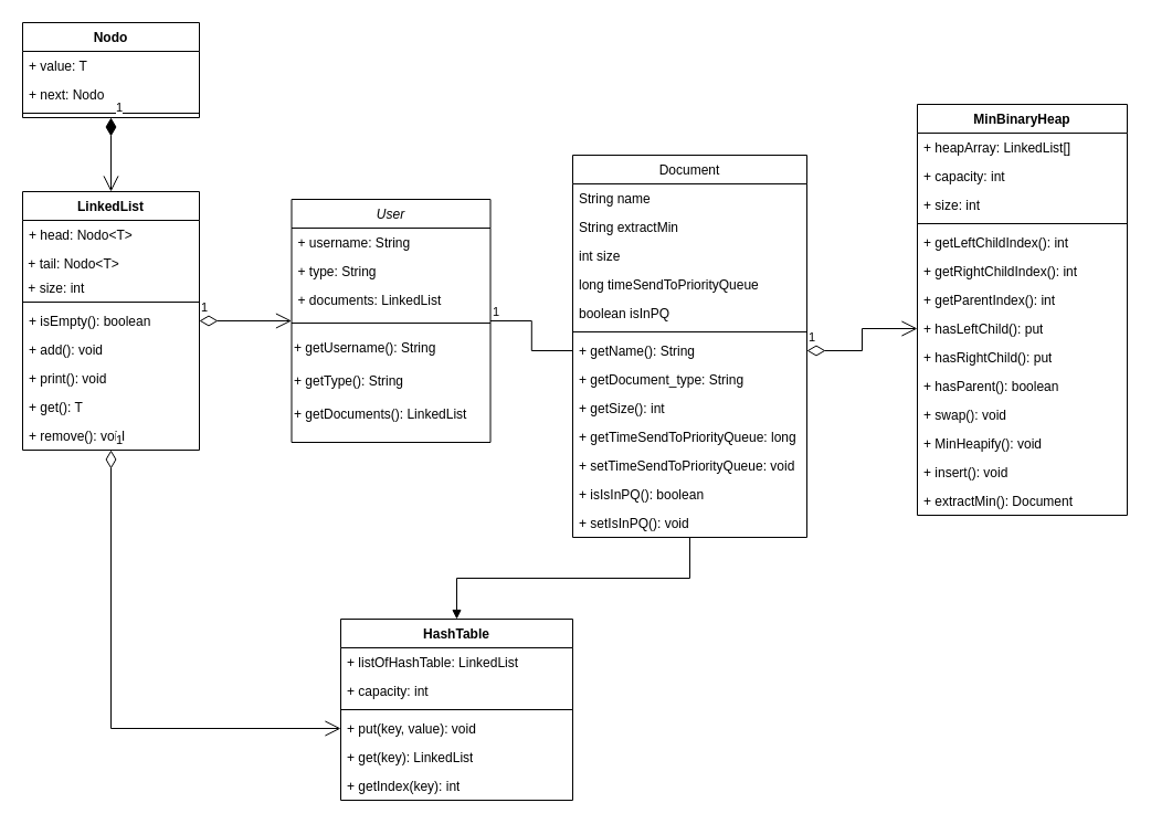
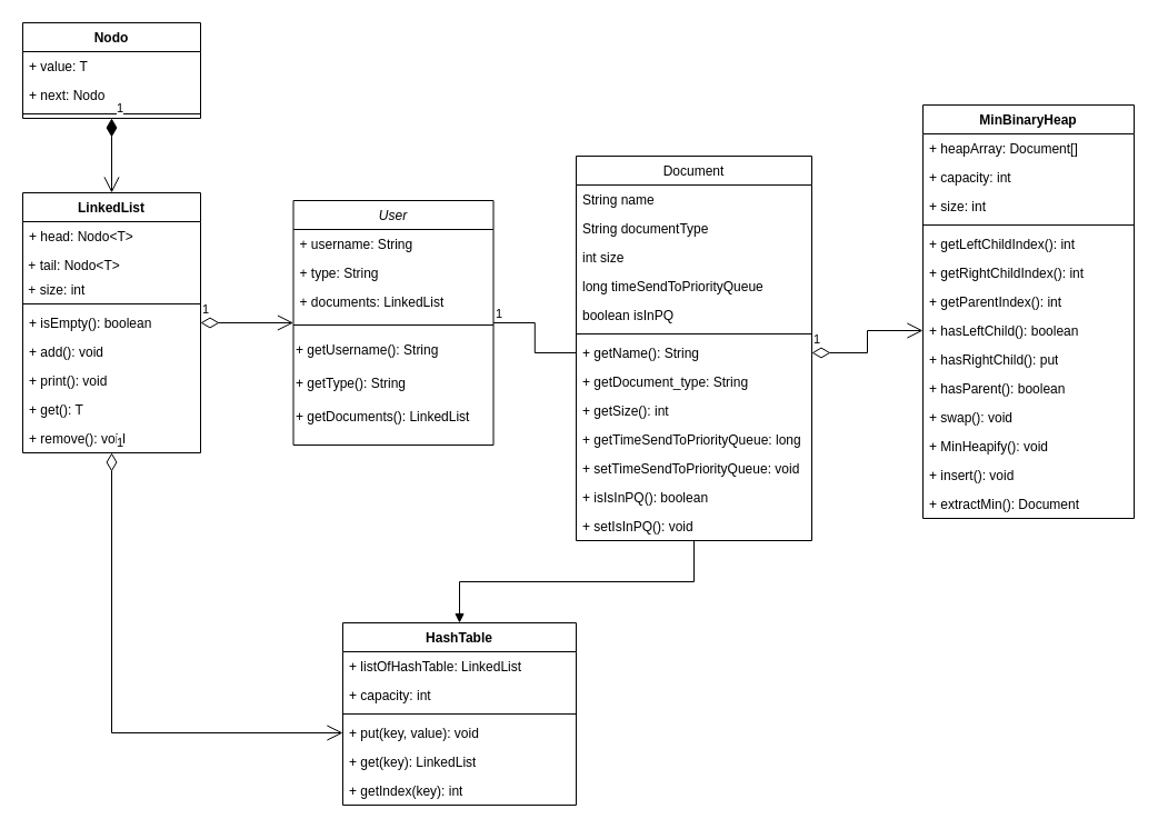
  <mxCell id="0" />
  <mxCell id="1" parent="0" />
  <mxCell id="2" value="User" style="swimlane;fontStyle=2;align=center;verticalAlign=top;childLayout=stackLayout;horizontal=1;startSize=26;horizontalStack=0;resizeParent=1;resizeLast=0;collapsible=1;marginBottom=0;rounded=0;shadow=0;strokeWidth=1;" parent="1" vertex="1"><mxGeometry x="263.5" y="180" width="180" height="220" as="geometry"><mxRectangle x="230" y="140" width="160" height="26" as="alternateBounds" /></mxGeometry></mxCell>
  <mxCell id="3" value="+ username: String" style="text;align=left;verticalAlign=top;spacingLeft=4;spacingRight=4;overflow=hidden;rotatable=0;points=[[0,0.5],[1,0.5]];portConstraint=eastwest;" parent="2" vertex="1"><mxGeometry y="26" width="180" height="26" as="geometry" /></mxCell>
  <mxCell id="4" value="+ type: String" style="text;align=left;verticalAlign=top;spacingLeft=4;spacingRight=4;overflow=hidden;rotatable=0;points=[[0,0.5],[1,0.5]];portConstraint=eastwest;rounded=0;shadow=0;html=0;" parent="2" vertex="1"><mxGeometry y="52" width="180" height="26" as="geometry" /></mxCell>
  <mxCell id="5" value="+ documents: LinkedList" style="text;align=left;verticalAlign=top;spacingLeft=4;spacingRight=4;overflow=hidden;rotatable=0;points=[[0,0.5],[1,0.5]];portConstraint=eastwest;rounded=0;shadow=0;html=0;" parent="2" vertex="1"><mxGeometry y="78" width="180" height="26" as="geometry" /></mxCell>
  <mxCell id="6" value="" style="line;html=1;strokeWidth=1;align=left;verticalAlign=middle;spacingTop=-1;spacingLeft=3;spacingRight=3;rotatable=0;labelPosition=right;points=[];portConstraint=eastwest;" parent="2" vertex="1"><mxGeometry y="104" width="180" height="16" as="geometry" /></mxCell>
  <mxCell id="7" value="+ getUsername(): String" style="text;html=1;align=left;verticalAlign=middle;resizable=0;points=[];autosize=1;strokeColor=none;fillColor=none;" vertex="1" parent="2"><mxGeometry y="120" width="180" height="30" as="geometry" /></mxCell>
  <mxCell id="8" value="+ getType(): String" style="text;html=1;align=left;verticalAlign=middle;resizable=0;points=[];autosize=1;strokeColor=none;fillColor=none;" vertex="1" parent="2"><mxGeometry y="150" width="180" height="30" as="geometry" /></mxCell>
  <mxCell id="9" value="+ getDocuments(): LinkedList" style="text;html=1;align=left;verticalAlign=middle;resizable=0;points=[];autosize=1;strokeColor=none;fillColor=none;" vertex="1" parent="2"><mxGeometry y="180" width="180" height="30" as="geometry" /></mxCell>
  <mxCell id="10" value="Document" style="swimlane;fontStyle=0;align=center;verticalAlign=top;childLayout=stackLayout;horizontal=1;startSize=26;horizontalStack=0;resizeParent=1;resizeLast=0;collapsible=1;marginBottom=0;rounded=0;shadow=0;strokeWidth=1;" parent="1" vertex="1"><mxGeometry x="518" y="140" width="212" height="346" as="geometry"><mxRectangle x="550" y="140" width="160" height="26" as="alternateBounds" /></mxGeometry></mxCell>
  <mxCell id="11" value="String name" style="text;align=left;verticalAlign=top;spacingLeft=4;spacingRight=4;overflow=hidden;rotatable=0;points=[[0,0.5],[1,0.5]];portConstraint=eastwest;" parent="10" vertex="1"><mxGeometry y="26" width="212" height="26" as="geometry" /></mxCell>
- <mxCell id="12" value="String extractMin" style="text;align=left;verticalAlign=top;spacingLeft=4;spacingRight=4;overflow=hidden;rotatable=0;points=[[0,0.5],[1,0.5]];portConstraint=eastwest;rounded=0;shadow=0;html=0;" parent="10" vertex="1"><mxGeometry y="52" width="212" height="26" as="geometry" /></mxCell>
+ <mxCell id="12" value="String documentType" style="text;align=left;verticalAlign=top;spacingLeft=4;spacingRight=4;overflow=hidden;rotatable=0;points=[[0,0.5],[1,0.5]];portConstraint=eastwest;rounded=0;shadow=0;html=0;" parent="10" vertex="1"><mxGeometry y="52" width="212" height="26" as="geometry" /></mxCell>
  <mxCell id="13" value="int size" style="text;align=left;verticalAlign=top;spacingLeft=4;spacingRight=4;overflow=hidden;rotatable=0;points=[[0,0.5],[1,0.5]];portConstraint=eastwest;rounded=0;shadow=0;html=0;" parent="10" vertex="1"><mxGeometry y="78" width="212" height="26" as="geometry" /></mxCell>
  <mxCell id="14" value="long timeSendToPriorityQueue" style="text;align=left;verticalAlign=top;spacingLeft=4;spacingRight=4;overflow=hidden;rotatable=0;points=[[0,0.5],[1,0.5]];portConstraint=eastwest;rounded=0;shadow=0;html=0;" parent="10" vertex="1"><mxGeometry y="104" width="212" height="26" as="geometry" /></mxCell>
  <mxCell id="15" value="boolean isInPQ " style="text;align=left;verticalAlign=top;spacingLeft=4;spacingRight=4;overflow=hidden;rotatable=0;points=[[0,0.5],[1,0.5]];portConstraint=eastwest;rounded=0;shadow=0;html=0;" parent="10" vertex="1"><mxGeometry y="130" width="212" height="26" as="geometry" /></mxCell>
  <mxCell id="16" value="" style="line;html=1;strokeWidth=1;align=left;verticalAlign=middle;spacingTop=-1;spacingLeft=3;spacingRight=3;rotatable=0;labelPosition=right;points=[];portConstraint=eastwest;" parent="10" vertex="1"><mxGeometry y="156" width="212" height="8" as="geometry" /></mxCell>
  <mxCell id="17" value="+ getName(): String" style="text;strokeColor=none;fillColor=none;align=left;verticalAlign=top;spacingLeft=4;spacingRight=4;overflow=hidden;rotatable=0;points=[[0,0.5],[1,0.5]];portConstraint=eastwest;whiteSpace=wrap;html=1;" vertex="1" parent="10"><mxGeometry y="164" width="212" height="26" as="geometry" /></mxCell>
  <mxCell id="18" value="+ getDocument_type: String" style="text;strokeColor=none;fillColor=none;align=left;verticalAlign=top;spacingLeft=4;spacingRight=4;overflow=hidden;rotatable=0;points=[[0,0.5],[1,0.5]];portConstraint=eastwest;whiteSpace=wrap;html=1;" vertex="1" parent="10"><mxGeometry y="190" width="212" height="26" as="geometry" /></mxCell>
  <mxCell id="19" value="+ getSize(): int" style="text;strokeColor=none;fillColor=none;align=left;verticalAlign=top;spacingLeft=4;spacingRight=4;overflow=hidden;rotatable=0;points=[[0,0.5],[1,0.5]];portConstraint=eastwest;whiteSpace=wrap;html=1;" vertex="1" parent="10"><mxGeometry y="216" width="212" height="26" as="geometry" /></mxCell>
  <mxCell id="20" value="+ getTimeSendToPriorityQueue: long" style="text;strokeColor=none;fillColor=none;align=left;verticalAlign=top;spacingLeft=4;spacingRight=4;overflow=hidden;rotatable=0;points=[[0,0.5],[1,0.5]];portConstraint=eastwest;whiteSpace=wrap;html=1;" vertex="1" parent="10"><mxGeometry y="242" width="212" height="26" as="geometry" /></mxCell>
  <mxCell id="21" value="+ setTimeSendToPriorityQueue: void" style="text;strokeColor=none;fillColor=none;align=left;verticalAlign=top;spacingLeft=4;spacingRight=4;overflow=hidden;rotatable=0;points=[[0,0.5],[1,0.5]];portConstraint=eastwest;whiteSpace=wrap;html=1;" vertex="1" parent="10"><mxGeometry y="268" width="212" height="26" as="geometry" /></mxCell>
  <mxCell id="22" value="+ isIsInPQ(): boolean" style="text;strokeColor=none;fillColor=none;align=left;verticalAlign=top;spacingLeft=4;spacingRight=4;overflow=hidden;rotatable=0;points=[[0,0.5],[1,0.5]];portConstraint=eastwest;whiteSpace=wrap;html=1;" vertex="1" parent="10"><mxGeometry y="294" width="212" height="26" as="geometry" /></mxCell>
  <mxCell id="23" value="+ setIsInPQ(): void" style="text;strokeColor=none;fillColor=none;align=left;verticalAlign=top;spacingLeft=4;spacingRight=4;overflow=hidden;rotatable=0;points=[[0,0.5],[1,0.5]];portConstraint=eastwest;whiteSpace=wrap;html=1;" vertex="1" parent="10"><mxGeometry y="320" width="212" height="26" as="geometry" /></mxCell>
  <mxCell id="24" value="LinkedList" style="swimlane;fontStyle=1;align=center;verticalAlign=top;childLayout=stackLayout;horizontal=1;startSize=26;horizontalStack=0;resizeParent=1;resizeParentMax=0;resizeLast=0;collapsible=1;marginBottom=0;whiteSpace=wrap;html=1;" vertex="1" parent="1"><mxGeometry x="20" y="173" width="160" height="234" as="geometry" /></mxCell>
  <mxCell id="25" value="+ head: Nodo&amp;lt;T&amp;gt;" style="text;strokeColor=none;fillColor=none;align=left;verticalAlign=top;spacingLeft=4;spacingRight=4;overflow=hidden;rotatable=0;points=[[0,0.5],[1,0.5]];portConstraint=eastwest;whiteSpace=wrap;html=1;" vertex="1" parent="24"><mxGeometry y="26" width="160" height="26" as="geometry" /></mxCell>
  <mxCell id="26" value="&amp;nbsp;+ tail: Nodo&amp;lt;T&amp;gt;" style="text;html=1;strokeColor=none;fillColor=none;align=left;verticalAlign=middle;whiteSpace=wrap;rounded=0;" vertex="1" parent="24"><mxGeometry y="52" width="160" height="28" as="geometry" /></mxCell>
  <mxCell id="27" value="&amp;nbsp;+ size: int" style="text;html=1;strokeColor=none;fillColor=none;align=left;verticalAlign=middle;whiteSpace=wrap;rounded=0;" vertex="1" parent="24"><mxGeometry y="80" width="160" height="16" as="geometry" /></mxCell>
  <mxCell id="28" value="" style="line;strokeWidth=1;fillColor=none;align=left;verticalAlign=middle;spacingTop=-1;spacingLeft=3;spacingRight=3;rotatable=0;labelPosition=right;points=[];portConstraint=eastwest;strokeColor=inherit;" vertex="1" parent="24"><mxGeometry y="96" width="160" height="8" as="geometry" /></mxCell>
  <mxCell id="29" value="+ isEmpty(): boolean" style="text;strokeColor=none;fillColor=none;align=left;verticalAlign=top;spacingLeft=4;spacingRight=4;overflow=hidden;rotatable=0;points=[[0,0.5],[1,0.5]];portConstraint=eastwest;whiteSpace=wrap;html=1;" vertex="1" parent="24"><mxGeometry y="104" width="160" height="26" as="geometry" /></mxCell>
  <mxCell id="30" value="+ add(): void" style="text;strokeColor=none;fillColor=none;align=left;verticalAlign=top;spacingLeft=4;spacingRight=4;overflow=hidden;rotatable=0;points=[[0,0.5],[1,0.5]];portConstraint=eastwest;whiteSpace=wrap;html=1;" vertex="1" parent="24"><mxGeometry y="130" width="160" height="26" as="geometry" /></mxCell>
  <mxCell id="31" value="+ print(): void" style="text;strokeColor=none;fillColor=none;align=left;verticalAlign=top;spacingLeft=4;spacingRight=4;overflow=hidden;rotatable=0;points=[[0,0.5],[1,0.5]];portConstraint=eastwest;whiteSpace=wrap;html=1;" vertex="1" parent="24"><mxGeometry y="156" width="160" height="26" as="geometry" /></mxCell>
  <mxCell id="32" value="+ get(): T" style="text;strokeColor=none;fillColor=none;align=left;verticalAlign=top;spacingLeft=4;spacingRight=4;overflow=hidden;rotatable=0;points=[[0,0.5],[1,0.5]];portConstraint=eastwest;whiteSpace=wrap;html=1;" vertex="1" parent="24"><mxGeometry y="182" width="160" height="26" as="geometry" /></mxCell>
  <mxCell id="33" value="+ remove(): void" style="text;strokeColor=none;fillColor=none;align=left;verticalAlign=top;spacingLeft=4;spacingRight=4;overflow=hidden;rotatable=0;points=[[0,0.5],[1,0.5]];portConstraint=eastwest;whiteSpace=wrap;html=1;" vertex="1" parent="24"><mxGeometry y="208" width="160" height="26" as="geometry" /></mxCell>
  <mxCell id="34" value="Nodo" style="swimlane;fontStyle=1;align=center;verticalAlign=top;childLayout=stackLayout;horizontal=1;startSize=26;horizontalStack=0;resizeParent=1;resizeParentMax=0;resizeLast=0;collapsible=1;marginBottom=0;whiteSpace=wrap;html=1;" vertex="1" parent="1"><mxGeometry x="20" y="20" width="160" height="86" as="geometry" /></mxCell>
  <mxCell id="35" value="+ value: T" style="text;strokeColor=none;fillColor=none;align=left;verticalAlign=top;spacingLeft=4;spacingRight=4;overflow=hidden;rotatable=0;points=[[0,0.5],[1,0.5]];portConstraint=eastwest;whiteSpace=wrap;html=1;" vertex="1" parent="34"><mxGeometry y="26" width="160" height="26" as="geometry" /></mxCell>
  <mxCell id="36" value="+ next: Nodo" style="text;strokeColor=none;fillColor=none;align=left;verticalAlign=top;spacingLeft=4;spacingRight=4;overflow=hidden;rotatable=0;points=[[0,0.5],[1,0.5]];portConstraint=eastwest;whiteSpace=wrap;html=1;" vertex="1" parent="34"><mxGeometry y="52" width="160" height="26" as="geometry" /></mxCell>
  <mxCell id="37" value="" style="line;strokeWidth=1;fillColor=none;align=left;verticalAlign=middle;spacingTop=-1;spacingLeft=3;spacingRight=3;rotatable=0;labelPosition=right;points=[];portConstraint=eastwest;strokeColor=inherit;" vertex="1" parent="34"><mxGeometry y="78" width="160" height="8" as="geometry" /></mxCell>
  <mxCell id="38" value="MinBinaryHeap" style="swimlane;fontStyle=1;align=center;verticalAlign=top;childLayout=stackLayout;horizontal=1;startSize=26;horizontalStack=0;resizeParent=1;resizeParentMax=0;resizeLast=0;collapsible=1;marginBottom=0;whiteSpace=wrap;html=1;" vertex="1" parent="1"><mxGeometry x="830" y="94" width="190" height="372" as="geometry" /></mxCell>
- <mxCell id="39" value="+ heapArray: LinkedList[]" style="text;strokeColor=none;fillColor=none;align=left;verticalAlign=top;spacingLeft=4;spacingRight=4;overflow=hidden;rotatable=0;points=[[0,0.5],[1,0.5]];portConstraint=eastwest;whiteSpace=wrap;html=1;" vertex="1" parent="38"><mxGeometry y="26" width="190" height="26" as="geometry" /></mxCell>
+ <mxCell id="39" value="+ heapArray: Document[]" style="text;strokeColor=none;fillColor=none;align=left;verticalAlign=top;spacingLeft=4;spacingRight=4;overflow=hidden;rotatable=0;points=[[0,0.5],[1,0.5]];portConstraint=eastwest;whiteSpace=wrap;html=1;" vertex="1" parent="38"><mxGeometry y="26" width="190" height="26" as="geometry" /></mxCell>
  <mxCell id="40" value="+ capacity: int" style="text;strokeColor=none;fillColor=none;align=left;verticalAlign=top;spacingLeft=4;spacingRight=4;overflow=hidden;rotatable=0;points=[[0,0.5],[1,0.5]];portConstraint=eastwest;whiteSpace=wrap;html=1;" vertex="1" parent="38"><mxGeometry y="52" width="190" height="26" as="geometry" /></mxCell>
  <mxCell id="41" value="+ size: int" style="text;strokeColor=none;fillColor=none;align=left;verticalAlign=top;spacingLeft=4;spacingRight=4;overflow=hidden;rotatable=0;points=[[0,0.5],[1,0.5]];portConstraint=eastwest;whiteSpace=wrap;html=1;" vertex="1" parent="38"><mxGeometry y="78" width="190" height="26" as="geometry" /></mxCell>
  <mxCell id="42" value="" style="line;strokeWidth=1;fillColor=none;align=left;verticalAlign=middle;spacingTop=-1;spacingLeft=3;spacingRight=3;rotatable=0;labelPosition=right;points=[];portConstraint=eastwest;strokeColor=inherit;" vertex="1" parent="38"><mxGeometry y="104" width="190" height="8" as="geometry" /></mxCell>
  <mxCell id="43" value="+ getLeftChildIndex(): int" style="text;strokeColor=none;fillColor=none;align=left;verticalAlign=top;spacingLeft=4;spacingRight=4;overflow=hidden;rotatable=0;points=[[0,0.5],[1,0.5]];portConstraint=eastwest;whiteSpace=wrap;html=1;" vertex="1" parent="38"><mxGeometry y="112" width="190" height="26" as="geometry" /></mxCell>
  <mxCell id="44" value="+ getRightChildIndex(): int" style="text;strokeColor=none;fillColor=none;align=left;verticalAlign=top;spacingLeft=4;spacingRight=4;overflow=hidden;rotatable=0;points=[[0,0.5],[1,0.5]];portConstraint=eastwest;whiteSpace=wrap;html=1;" vertex="1" parent="38"><mxGeometry y="138" width="190" height="26" as="geometry" /></mxCell>
  <mxCell id="45" value="+ getParentIndex(): int" style="text;strokeColor=none;fillColor=none;align=left;verticalAlign=top;spacingLeft=4;spacingRight=4;overflow=hidden;rotatable=0;points=[[0,0.5],[1,0.5]];portConstraint=eastwest;whiteSpace=wrap;html=1;" vertex="1" parent="38"><mxGeometry y="164" width="190" height="26" as="geometry" /></mxCell>
- <mxCell id="46" value="+ hasLeftChild(): put" style="text;strokeColor=none;fillColor=none;align=left;verticalAlign=top;spacingLeft=4;spacingRight=4;overflow=hidden;rotatable=0;points=[[0,0.5],[1,0.5]];portConstraint=eastwest;whiteSpace=wrap;html=1;" vertex="1" parent="38"><mxGeometry y="190" width="190" height="26" as="geometry" /></mxCell>
+ <mxCell id="46" value="+ hasLeftChild(): boolean" style="text;strokeColor=none;fillColor=none;align=left;verticalAlign=top;spacingLeft=4;spacingRight=4;overflow=hidden;rotatable=0;points=[[0,0.5],[1,0.5]];portConstraint=eastwest;whiteSpace=wrap;html=1;" vertex="1" parent="38"><mxGeometry y="190" width="190" height="26" as="geometry" /></mxCell>
  <mxCell id="47" value="+ hasRightChild(): put" style="text;strokeColor=none;fillColor=none;align=left;verticalAlign=top;spacingLeft=4;spacingRight=4;overflow=hidden;rotatable=0;points=[[0,0.5],[1,0.5]];portConstraint=eastwest;whiteSpace=wrap;html=1;" vertex="1" parent="38"><mxGeometry y="216" width="190" height="26" as="geometry" /></mxCell>
  <mxCell id="48" value="+ hasParent(): boolean" style="text;strokeColor=none;fillColor=none;align=left;verticalAlign=top;spacingLeft=4;spacingRight=4;overflow=hidden;rotatable=0;points=[[0,0.5],[1,0.5]];portConstraint=eastwest;whiteSpace=wrap;html=1;" vertex="1" parent="38"><mxGeometry y="242" width="190" height="26" as="geometry" /></mxCell>
  <mxCell id="49" value="+ swap(): void" style="text;strokeColor=none;fillColor=none;align=left;verticalAlign=top;spacingLeft=4;spacingRight=4;overflow=hidden;rotatable=0;points=[[0,0.5],[1,0.5]];portConstraint=eastwest;whiteSpace=wrap;html=1;" vertex="1" parent="38"><mxGeometry y="268" width="190" height="26" as="geometry" /></mxCell>
  <mxCell id="50" value="+ MinHeapify(): void" style="text;strokeColor=none;fillColor=none;align=left;verticalAlign=top;spacingLeft=4;spacingRight=4;overflow=hidden;rotatable=0;points=[[0,0.5],[1,0.5]];portConstraint=eastwest;whiteSpace=wrap;html=1;" vertex="1" parent="38"><mxGeometry y="294" width="190" height="26" as="geometry" /></mxCell>
  <mxCell id="51" value="+ insert(): void" style="text;strokeColor=none;fillColor=none;align=left;verticalAlign=top;spacingLeft=4;spacingRight=4;overflow=hidden;rotatable=0;points=[[0,0.5],[1,0.5]];portConstraint=eastwest;whiteSpace=wrap;html=1;" vertex="1" parent="38"><mxGeometry y="320" width="190" height="26" as="geometry" /></mxCell>
  <mxCell id="52" value="+ extractMin(): Document" style="text;strokeColor=none;fillColor=none;align=left;verticalAlign=top;spacingLeft=4;spacingRight=4;overflow=hidden;rotatable=0;points=[[0,0.5],[1,0.5]];portConstraint=eastwest;whiteSpace=wrap;html=1;" vertex="1" parent="38"><mxGeometry y="346" width="190" height="26" as="geometry" /></mxCell>
  <mxCell id="53" value="1" style="endArrow=open;html=1;endSize=12;startArrow=diamondThin;startSize=14;startFill=1;edgeStyle=orthogonalEdgeStyle;align=left;verticalAlign=bottom;rounded=0;exitX=0.5;exitY=1;exitDx=0;exitDy=0;entryX=0.5;entryY=0;entryDx=0;entryDy=0;" edge="1" parent="1" source="34" target="24"><mxGeometry x="-1" y="3" relative="1" as="geometry"><mxPoint x="100" y="140" as="sourcePoint" /><mxPoint x="260" y="140" as="targetPoint" /></mxGeometry></mxCell>
  <mxCell id="54" value="1" style="endArrow=open;html=1;endSize=12;startArrow=diamondThin;startSize=14;startFill=0;edgeStyle=orthogonalEdgeStyle;align=left;verticalAlign=bottom;rounded=0;exitX=1;exitY=0.5;exitDx=0;exitDy=0;" edge="1" parent="1" source="29" target="2"><mxGeometry x="-1" y="3" relative="1" as="geometry"><mxPoint x="80" y="340" as="sourcePoint" /><mxPoint x="240" y="340" as="targetPoint" /></mxGeometry></mxCell>
  <mxCell id="55" value="1" style="endArrow=open;html=1;endSize=12;startArrow=diamondThin;startSize=14;startFill=0;edgeStyle=orthogonalEdgeStyle;align=left;verticalAlign=bottom;rounded=0;exitX=1;exitY=0.5;exitDx=0;exitDy=0;entryX=0;entryY=0.5;entryDx=0;entryDy=0;" edge="1" parent="1" source="17" target="46"><mxGeometry x="-1" y="3" relative="1" as="geometry"><mxPoint x="610" y="500" as="sourcePoint" /><mxPoint x="770" y="500" as="targetPoint" /></mxGeometry></mxCell>
  <mxCell id="56" value="" style="endArrow=none;endFill=1;html=1;edgeStyle=orthogonalEdgeStyle;align=left;verticalAlign=top;rounded=0;exitX=1;exitY=0.5;exitDx=0;exitDy=0;entryX=0;entryY=0.5;entryDx=0;entryDy=0;" edge="1" parent="1" source="2" target="17"><mxGeometry x="-1" relative="1" as="geometry"><mxPoint x="460" y="270" as="sourcePoint" /><mxPoint x="620" y="270" as="targetPoint" /></mxGeometry></mxCell>
  <mxCell id="57" value="1" style="edgeLabel;resizable=0;html=1;align=left;verticalAlign=bottom;" connectable="0" vertex="1" parent="56"><mxGeometry x="-1" relative="1" as="geometry" /></mxCell>
  <mxCell id="58" value="HashTable" style="swimlane;fontStyle=1;align=center;verticalAlign=top;childLayout=stackLayout;horizontal=1;startSize=26;horizontalStack=0;resizeParent=1;resizeParentMax=0;resizeLast=0;collapsible=1;marginBottom=0;whiteSpace=wrap;html=1;" vertex="1" parent="1"><mxGeometry x="308" y="560" width="210" height="164" as="geometry" /></mxCell>
  <mxCell id="59" value="+ listOfHashTable: LinkedList" style="text;strokeColor=none;fillColor=none;align=left;verticalAlign=top;spacingLeft=4;spacingRight=4;overflow=hidden;rotatable=0;points=[[0,0.5],[1,0.5]];portConstraint=eastwest;whiteSpace=wrap;html=1;" vertex="1" parent="58"><mxGeometry y="26" width="210" height="26" as="geometry" /></mxCell>
  <mxCell id="60" value="+ capacity: int" style="text;strokeColor=none;fillColor=none;align=left;verticalAlign=top;spacingLeft=4;spacingRight=4;overflow=hidden;rotatable=0;points=[[0,0.5],[1,0.5]];portConstraint=eastwest;whiteSpace=wrap;html=1;" vertex="1" parent="58"><mxGeometry y="52" width="210" height="26" as="geometry" /></mxCell>
  <mxCell id="61" value="" style="line;strokeWidth=1;fillColor=none;align=left;verticalAlign=middle;spacingTop=-1;spacingLeft=3;spacingRight=3;rotatable=0;labelPosition=right;points=[];portConstraint=eastwest;strokeColor=inherit;" vertex="1" parent="58"><mxGeometry y="78" width="210" height="8" as="geometry" /></mxCell>
  <mxCell id="62" value="+ put(key, value): void" style="text;strokeColor=none;fillColor=none;align=left;verticalAlign=top;spacingLeft=4;spacingRight=4;overflow=hidden;rotatable=0;points=[[0,0.5],[1,0.5]];portConstraint=eastwest;whiteSpace=wrap;html=1;" vertex="1" parent="58"><mxGeometry y="86" width="210" height="26" as="geometry" /></mxCell>
  <mxCell id="63" value="+ get(key): LinkedList" style="text;strokeColor=none;fillColor=none;align=left;verticalAlign=top;spacingLeft=4;spacingRight=4;overflow=hidden;rotatable=0;points=[[0,0.5],[1,0.5]];portConstraint=eastwest;whiteSpace=wrap;html=1;" vertex="1" parent="58"><mxGeometry y="112" width="210" height="26" as="geometry" /></mxCell>
  <mxCell id="64" value="+ getIndex(key): int" style="text;strokeColor=none;fillColor=none;align=left;verticalAlign=top;spacingLeft=4;spacingRight=4;overflow=hidden;rotatable=0;points=[[0,0.5],[1,0.5]];portConstraint=eastwest;whiteSpace=wrap;html=1;" vertex="1" parent="58"><mxGeometry y="138" width="210" height="26" as="geometry" /></mxCell>
  <mxCell id="65" value="1" style="endArrow=open;html=1;endSize=12;startArrow=diamondThin;startSize=14;startFill=0;edgeStyle=orthogonalEdgeStyle;align=left;verticalAlign=bottom;rounded=0;entryX=0;entryY=0.5;entryDx=0;entryDy=0;" edge="1" parent="1" source="24" target="62"><mxGeometry x="-1" y="3" relative="1" as="geometry"><mxPoint x="80" y="440" as="sourcePoint" /><mxPoint x="240" y="440" as="targetPoint" /></mxGeometry></mxCell>
  <mxCell id="66" value="" style="endArrow=block;endFill=1;html=1;edgeStyle=orthogonalEdgeStyle;align=left;verticalAlign=top;rounded=0;" edge="1" parent="1" source="10" target="58"><mxGeometry x="-1" relative="1" as="geometry"><mxPoint x="400" y="310" as="sourcePoint" /><mxPoint x="560" y="310" as="targetPoint" /></mxGeometry></mxCell>
